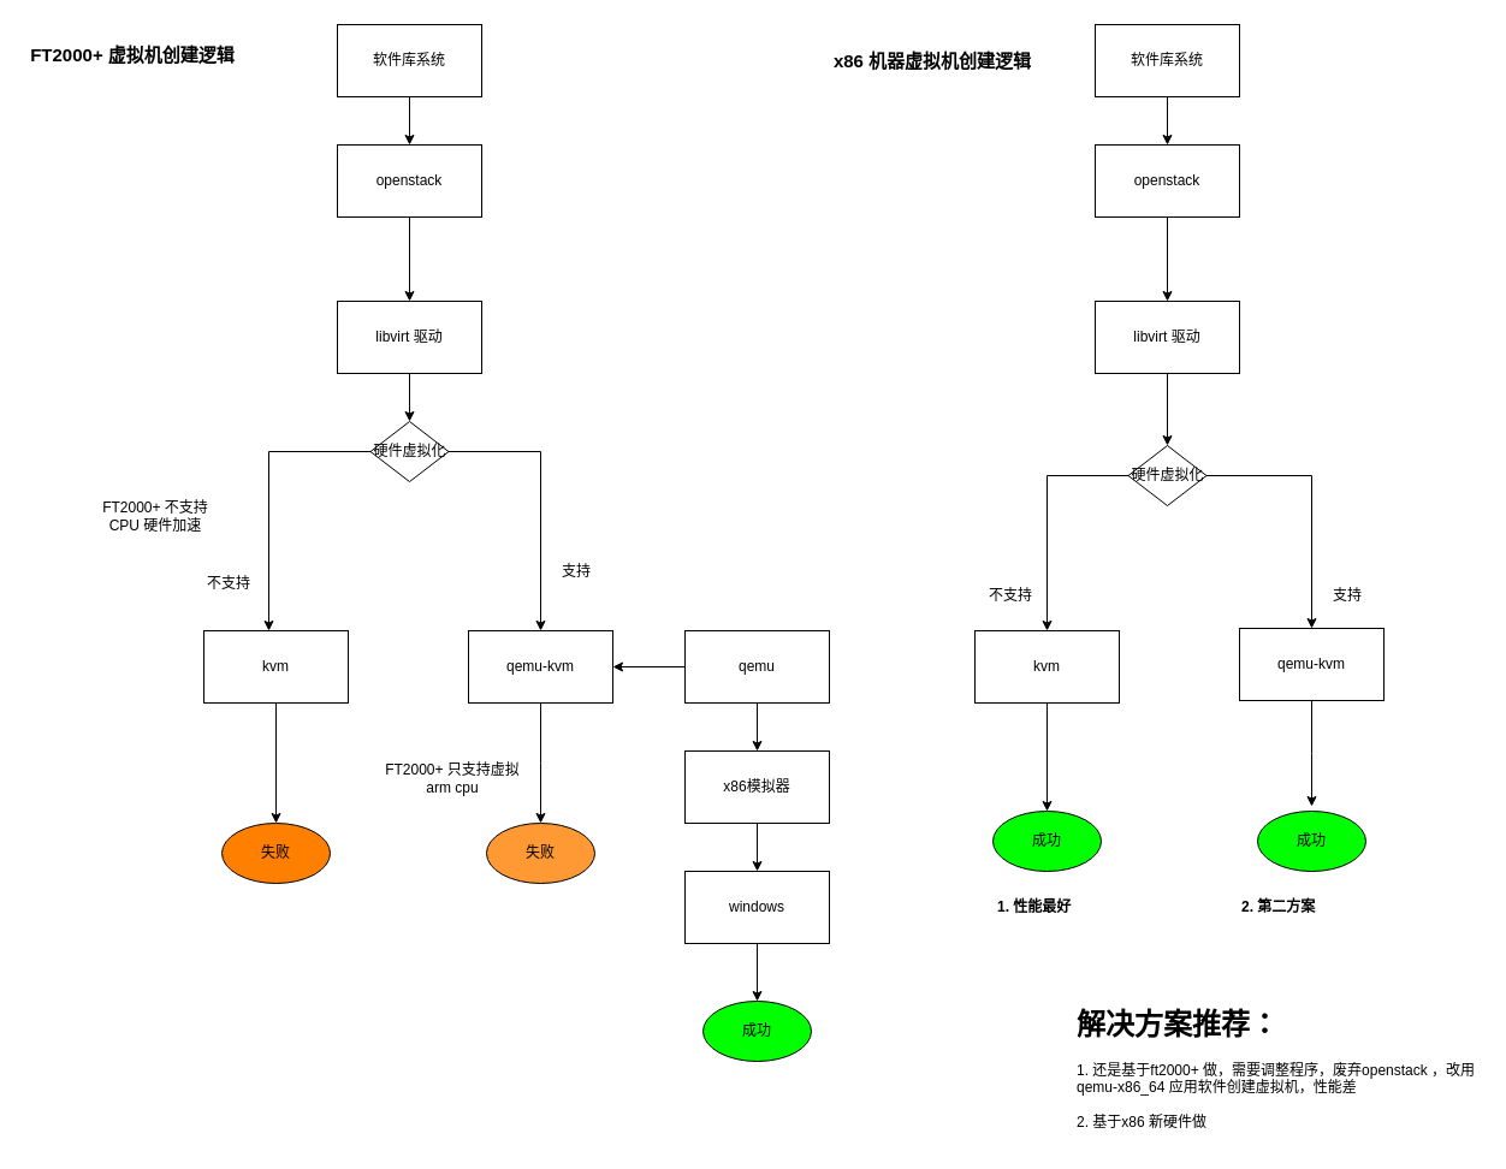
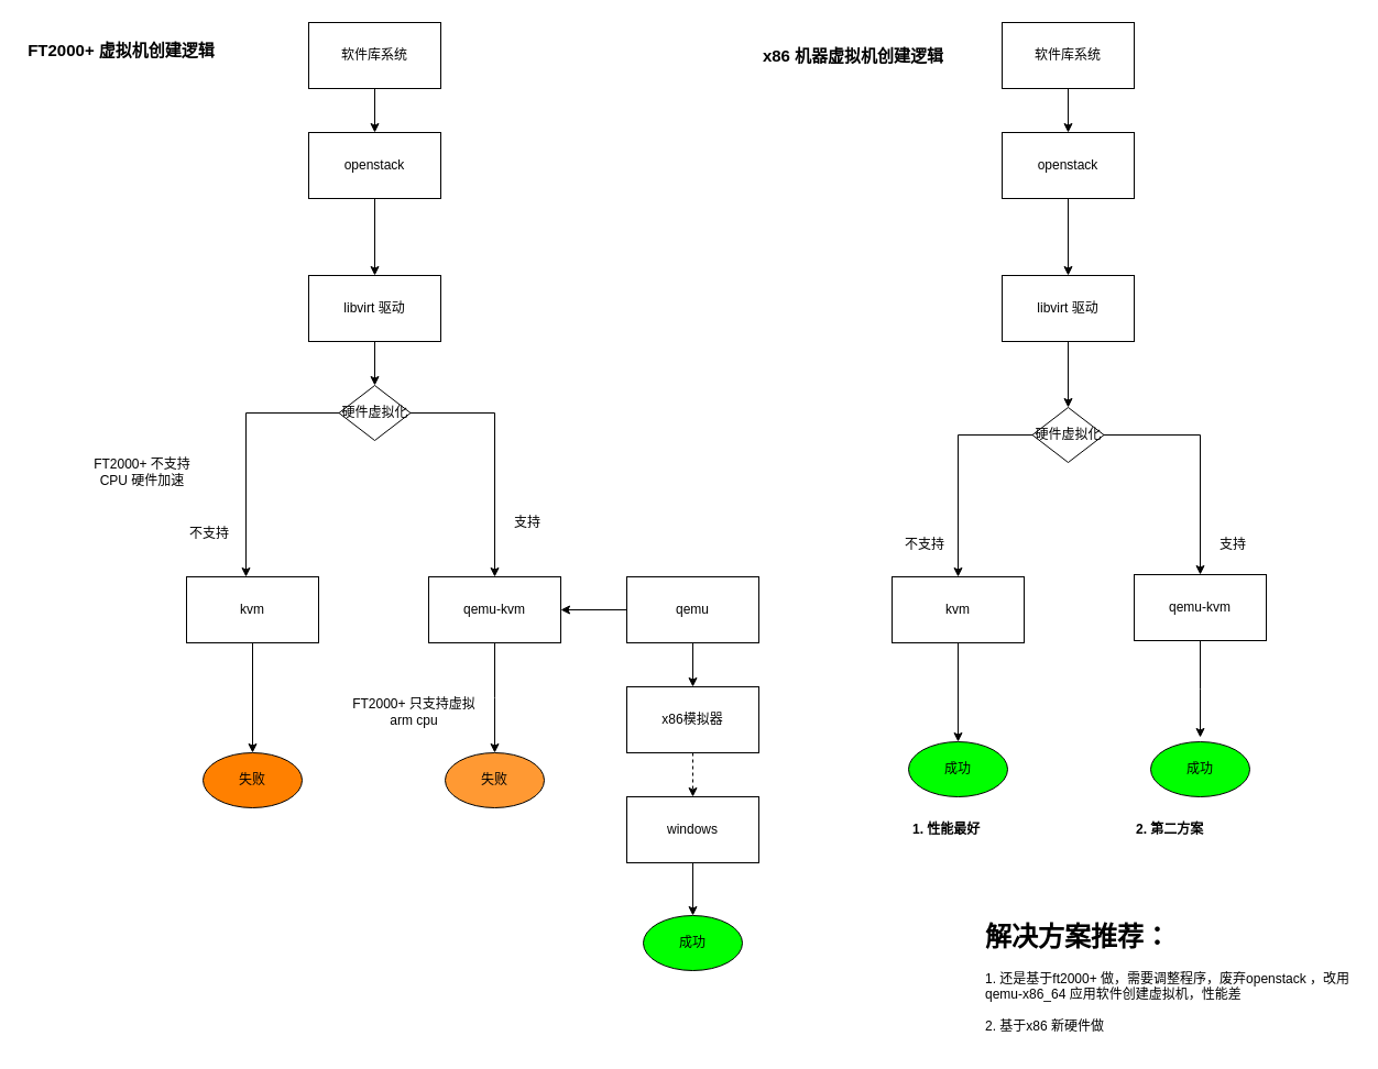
  <mxCell id="0" />
  <mxCell id="1" parent="0" />
  <mxCell id="2" style="edgeStyle=orthogonalEdgeStyle;rounded=0;orthogonalLoop=1;jettySize=auto;html=1;" edge="1" parent="1" source="3" target="5"><mxGeometry relative="1" as="geometry" /></mxCell>
  <mxCell id="3" value="软件库系统" style="rounded=0;whiteSpace=wrap;html=1;" vertex="1" parent="1"><mxGeometry x="280" y="20" width="120" height="60" as="geometry" /></mxCell>
  <mxCell id="4" style="edgeStyle=orthogonalEdgeStyle;rounded=0;orthogonalLoop=1;jettySize=auto;html=1;entryX=0.5;entryY=0;entryDx=0;entryDy=0;" edge="1" parent="1" source="5" target="7"><mxGeometry relative="1" as="geometry" /></mxCell>
  <mxCell id="5" value="openstack" style="rounded=0;whiteSpace=wrap;html=1;" vertex="1" parent="1"><mxGeometry x="280" y="120" width="120" height="60" as="geometry" /></mxCell>
  <mxCell id="6" style="edgeStyle=orthogonalEdgeStyle;rounded=0;orthogonalLoop=1;jettySize=auto;html=1;entryX=0.5;entryY=0;entryDx=0;entryDy=0;" edge="1" parent="1" source="7" target="32"><mxGeometry relative="1" as="geometry" /></mxCell>
  <mxCell id="7" value="libvirt 驱动" style="rounded=0;whiteSpace=wrap;html=1;" vertex="1" parent="1"><mxGeometry x="280" y="250" width="120" height="60" as="geometry" /></mxCell>
  <mxCell id="8" style="edgeStyle=orthogonalEdgeStyle;rounded=0;orthogonalLoop=1;jettySize=auto;html=1;" edge="1" parent="1" source="9" target="22"><mxGeometry relative="1" as="geometry" /></mxCell>
  <mxCell id="9" value="kvm" style="rounded=0;whiteSpace=wrap;html=1;" vertex="1" parent="1"><mxGeometry x="169" y="524" width="120" height="60" as="geometry" /></mxCell>
  <mxCell id="10" style="edgeStyle=orthogonalEdgeStyle;rounded=0;orthogonalLoop=1;jettySize=auto;html=1;" edge="1" parent="1" source="11"><mxGeometry relative="1" as="geometry"><mxPoint x="449" y="684" as="targetPoint" /></mxGeometry></mxCell>
  <mxCell id="11" value="qemu-kvm" style="rounded=0;whiteSpace=wrap;html=1;" vertex="1" parent="1"><mxGeometry x="389" y="524" width="120" height="60" as="geometry" /></mxCell>
  <mxCell id="12" value="FT2000+ 不支持CPU 硬件加速" style="text;html=1;strokeColor=none;fillColor=none;align=center;verticalAlign=middle;whiteSpace=wrap;rounded=0;" vertex="1" parent="1"><mxGeometry x="84" y="414" width="90" height="30" as="geometry" /></mxCell>
  <mxCell id="13" style="edgeStyle=orthogonalEdgeStyle;rounded=0;orthogonalLoop=1;jettySize=auto;html=1;" edge="1" parent="1" source="15" target="11"><mxGeometry relative="1" as="geometry" /></mxCell>
  <mxCell id="14" style="edgeStyle=orthogonalEdgeStyle;rounded=0;orthogonalLoop=1;jettySize=auto;html=1;entryX=0.5;entryY=0;entryDx=0;entryDy=0;" edge="1" parent="1" source="15" target="17"><mxGeometry relative="1" as="geometry" /></mxCell>
  <mxCell id="15" value="qemu" style="rounded=0;whiteSpace=wrap;html=1;" vertex="1" parent="1"><mxGeometry x="569" y="524" width="120" height="60" as="geometry" /></mxCell>
- <mxCell id="16" style="edgeStyle=orthogonalEdgeStyle;rounded=0;orthogonalLoop=1;jettySize=auto;html=1;" edge="1" parent="1" source="17" target="19"><mxGeometry relative="1" as="geometry" /></mxCell>
+ <mxCell id="16" style="edgeStyle=orthogonalEdgeStyle;rounded=0;orthogonalLoop=1;jettySize=auto;html=1;dashed=1;" edge="1" parent="1" source="17" target="19"><mxGeometry relative="1" as="geometry" /></mxCell>
  <mxCell id="17" value="x86模拟器" style="rounded=0;whiteSpace=wrap;html=1;" vertex="1" parent="1"><mxGeometry x="569" y="624" width="120" height="60" as="geometry" /></mxCell>
  <mxCell id="18" style="edgeStyle=orthogonalEdgeStyle;rounded=0;orthogonalLoop=1;jettySize=auto;html=1;" edge="1" parent="1" source="19" target="46"><mxGeometry relative="1" as="geometry" /></mxCell>
  <mxCell id="19" value="windows" style="rounded=0;whiteSpace=wrap;html=1;" vertex="1" parent="1"><mxGeometry x="569" y="724" width="120" height="60" as="geometry" /></mxCell>
  <mxCell id="20" value="FT2000+ 只支持虚拟arm cpu" style="text;html=1;strokeColor=none;fillColor=none;align=center;verticalAlign=middle;whiteSpace=wrap;rounded=0;" vertex="1" parent="1"><mxGeometry x="319" y="629" width="114" height="35" as="geometry" /></mxCell>
  <mxCell id="21" value="失败" style="ellipse;whiteSpace=wrap;html=1;fillColor=#FF9933;" vertex="1" parent="1"><mxGeometry x="404" y="684" width="90" height="50" as="geometry" /></mxCell>
  <mxCell id="22" value="失败" style="ellipse;whiteSpace=wrap;html=1;fillColor=#FF8000;" vertex="1" parent="1"><mxGeometry x="184" y="684" width="90" height="50" as="geometry" /></mxCell>
  <mxCell id="23" value="FT2000+ 虚拟机创建逻辑" style="text;html=1;strokeColor=none;fillColor=none;align=center;verticalAlign=middle;whiteSpace=wrap;rounded=0;fontStyle=1;fontSize=15;" vertex="1" parent="1"><mxGeometry x="20" y="20" width="180" height="50" as="geometry" /></mxCell>
  <mxCell id="24" value="x86 机器虚拟机创建逻辑" style="text;html=1;strokeColor=none;fillColor=none;align=center;verticalAlign=middle;whiteSpace=wrap;rounded=0;fontStyle=1;fontSize=15;" vertex="1" parent="1"><mxGeometry x="690" y="30" width="170" height="40" as="geometry" /></mxCell>
  <mxCell id="25" style="edgeStyle=orthogonalEdgeStyle;rounded=0;orthogonalLoop=1;jettySize=auto;html=1;" edge="1" parent="1" source="26" target="28"><mxGeometry relative="1" as="geometry" /></mxCell>
  <mxCell id="26" value="软件库系统" style="rounded=0;whiteSpace=wrap;html=1;" vertex="1" parent="1"><mxGeometry x="910" y="20" width="120" height="60" as="geometry" /></mxCell>
  <mxCell id="27" style="edgeStyle=orthogonalEdgeStyle;rounded=0;orthogonalLoop=1;jettySize=auto;html=1;entryX=0.5;entryY=0;entryDx=0;entryDy=0;" edge="1" parent="1" source="28" target="30"><mxGeometry relative="1" as="geometry" /></mxCell>
  <mxCell id="28" value="openstack" style="rounded=0;whiteSpace=wrap;html=1;" vertex="1" parent="1"><mxGeometry x="910" y="120" width="120" height="60" as="geometry" /></mxCell>
  <mxCell id="29" style="edgeStyle=orthogonalEdgeStyle;rounded=0;orthogonalLoop=1;jettySize=auto;html=1;entryX=0.5;entryY=0;entryDx=0;entryDy=0;" edge="1" parent="1" source="30" target="38"><mxGeometry relative="1" as="geometry" /></mxCell>
  <mxCell id="30" value="libvirt 驱动" style="rounded=0;whiteSpace=wrap;html=1;" vertex="1" parent="1"><mxGeometry x="910" y="250" width="120" height="60" as="geometry" /></mxCell>
  <mxCell id="31" style="edgeStyle=orthogonalEdgeStyle;rounded=0;orthogonalLoop=1;jettySize=auto;html=1;" edge="1" parent="1" source="32" target="11"><mxGeometry relative="1" as="geometry" /></mxCell>
  <mxCell id="32" value="硬件虚拟化" style="rhombus;whiteSpace=wrap;html=1;" vertex="1" parent="1"><mxGeometry x="307.5" y="350" width="65" height="50" as="geometry" /></mxCell>
  <mxCell id="33" style="edgeStyle=orthogonalEdgeStyle;rounded=0;orthogonalLoop=1;jettySize=auto;html=1;entryX=0.45;entryY=0;entryDx=0;entryDy=0;entryPerimeter=0;" edge="1" parent="1" source="32" target="9"><mxGeometry relative="1" as="geometry" /></mxCell>
  <mxCell id="34" value="不支持" style="text;html=1;strokeColor=none;fillColor=none;align=center;verticalAlign=middle;whiteSpace=wrap;rounded=0;" vertex="1" parent="1"><mxGeometry x="160" y="470" width="60" height="30" as="geometry" /></mxCell>
  <mxCell id="35" value="支持" style="text;html=1;strokeColor=none;fillColor=none;align=center;verticalAlign=middle;whiteSpace=wrap;rounded=0;" vertex="1" parent="1"><mxGeometry x="449" y="460" width="60" height="30" as="geometry" /></mxCell>
  <mxCell id="36" style="edgeStyle=orthogonalEdgeStyle;rounded=0;orthogonalLoop=1;jettySize=auto;html=1;" edge="1" parent="1" source="38" target="42"><mxGeometry relative="1" as="geometry" /></mxCell>
  <mxCell id="37" style="edgeStyle=orthogonalEdgeStyle;rounded=0;orthogonalLoop=1;jettySize=auto;html=1;" edge="1" parent="1" source="38" target="40"><mxGeometry relative="1" as="geometry" /></mxCell>
  <mxCell id="38" value="硬件虚拟化" style="rhombus;whiteSpace=wrap;html=1;" vertex="1" parent="1"><mxGeometry x="937.5" y="370" width="65" height="50" as="geometry" /></mxCell>
  <mxCell id="39" style="edgeStyle=orthogonalEdgeStyle;rounded=0;orthogonalLoop=1;jettySize=auto;html=1;" edge="1" parent="1" source="40" target="45"><mxGeometry relative="1" as="geometry" /></mxCell>
  <mxCell id="40" value="kvm" style="rounded=0;whiteSpace=wrap;html=1;" vertex="1" parent="1"><mxGeometry x="810" y="524" width="120" height="60" as="geometry" /></mxCell>
  <mxCell id="41" style="edgeStyle=orthogonalEdgeStyle;rounded=0;orthogonalLoop=1;jettySize=auto;html=1;" edge="1" parent="1" source="42"><mxGeometry relative="1" as="geometry"><mxPoint x="1090" y="670" as="targetPoint" /></mxGeometry></mxCell>
  <mxCell id="42" value="qemu-kvm" style="rounded=0;whiteSpace=wrap;html=1;" vertex="1" parent="1"><mxGeometry x="1030" y="522" width="120" height="60" as="geometry" /></mxCell>
  <mxCell id="43" value="不支持" style="text;html=1;strokeColor=none;fillColor=none;align=center;verticalAlign=middle;whiteSpace=wrap;rounded=0;" vertex="1" parent="1"><mxGeometry x="810" y="480" width="60" height="30" as="geometry" /></mxCell>
  <mxCell id="44" value="支持" style="text;html=1;strokeColor=none;fillColor=none;align=center;verticalAlign=middle;whiteSpace=wrap;rounded=0;" vertex="1" parent="1"><mxGeometry x="1090" y="480" width="60" height="30" as="geometry" /></mxCell>
  <mxCell id="45" value="成功" style="ellipse;whiteSpace=wrap;html=1;fillColor=#00FF00;" vertex="1" parent="1"><mxGeometry x="825" y="674" width="90" height="50" as="geometry" /></mxCell>
  <mxCell id="46" value="成功" style="ellipse;whiteSpace=wrap;html=1;fillColor=#00FF00;" vertex="1" parent="1"><mxGeometry x="584" y="832" width="90" height="50" as="geometry" /></mxCell>
  <mxCell id="47" value="1. 性能最好" style="text;html=1;strokeColor=none;fillColor=none;align=left;verticalAlign=middle;whiteSpace=wrap;rounded=0;fontStyle=1" vertex="1" parent="1"><mxGeometry x="827" y="724" width="190" height="60" as="geometry" /></mxCell>
  <mxCell id="48" value="成功" style="ellipse;whiteSpace=wrap;html=1;fillColor=#00FF00;" vertex="1" parent="1"><mxGeometry x="1045" y="674" width="90" height="50" as="geometry" /></mxCell>
  <mxCell id="49" value="2. 第二方案" style="text;html=1;strokeColor=none;fillColor=none;align=left;verticalAlign=middle;whiteSpace=wrap;rounded=0;fontStyle=1" vertex="1" parent="1"><mxGeometry x="1030" y="724" width="190" height="60" as="geometry" /></mxCell>
  <mxCell id="50" value="&lt;h1&gt;解决方案推荐：&lt;/h1&gt;&lt;p&gt;1. 还是基于ft2000+ 做，需要调整程序，废弃openstack ，改用 qemu-x86_64 应用软件创建虚拟机，性能差&lt;br&gt;&lt;br&gt;2. 基于x86 新硬件做&lt;/p&gt;" style="text;html=1;strokeColor=none;fillColor=none;spacing=5;spacingTop=-20;whiteSpace=wrap;overflow=hidden;rounded=0;" vertex="1" parent="1"><mxGeometry x="890" y="832" width="340" height="118" as="geometry" /></mxCell>
